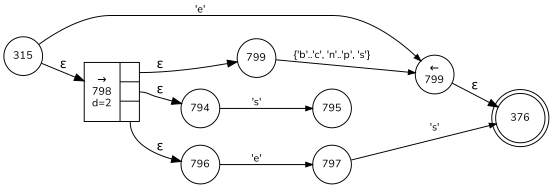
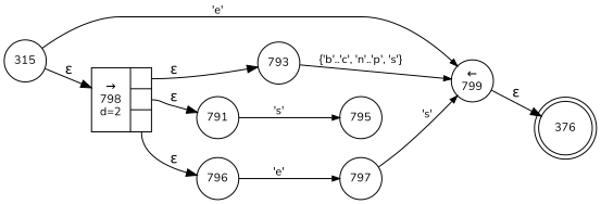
  digraph {
    fontname=Nunito
    rankdir=LR
    node [fixedsize=true fontname=Nunito fontsize=11 shape=circle peripheries=1]
    edge [fontname=Nunito]
    n1 [label=376 shape=doublecircle width=.6 peripheries=""]
-   n2 [label=799 width=.55]
+   n2 [label=793 width=.55]
    n3 [label="&larr;\n799" width=.55]
-   n4 [label=794 width=.55]
+   n4 [label=791 width=.55]
    n5 [label=795 width=.55]
    n6 [label=315 width=.55]
    n7 [fixedsize=false label="{&rarr;\n798\nd=2|{<p0>|<p1>|<p2>}}" shape=record]
    n8 [label=796 width=.55]
    n9 [label=797 width=.55]
    n2 -> n3 [arrowhead=normal arrowsize=.7 fontsize=11 label="{'b'..'c', 'n'..'p', 's'}"]
    n3 -> n1 [label="&epsilon;"]
    n4 -> n5 [arrowhead=normal arrowsize=.7 fontsize=11 label="'s'"]
    n6 -> n3 [arrowhead=normal arrowsize=.7 fontsize=11 label="'e'"]
    n6 -> n7 [label="&epsilon;"]
    n7 -> n2 [label="&epsilon;" tailport=p0]
    n7 -> n4 [label="&epsilon;" tailport=p1]
    n7 -> n8 [label="&epsilon;" tailport=p2]
    n8 -> n9 [arrowhead=normal arrowsize=.7 fontsize=11 label="'e'"]
-   n9 -> n1 [arrowhead=normal arrowsize=.7 fontsize=11 label="'s'"]
+   n9 -> n3 [arrowhead=normal arrowsize=.7 fontsize=11 label="'s'"]
  }
